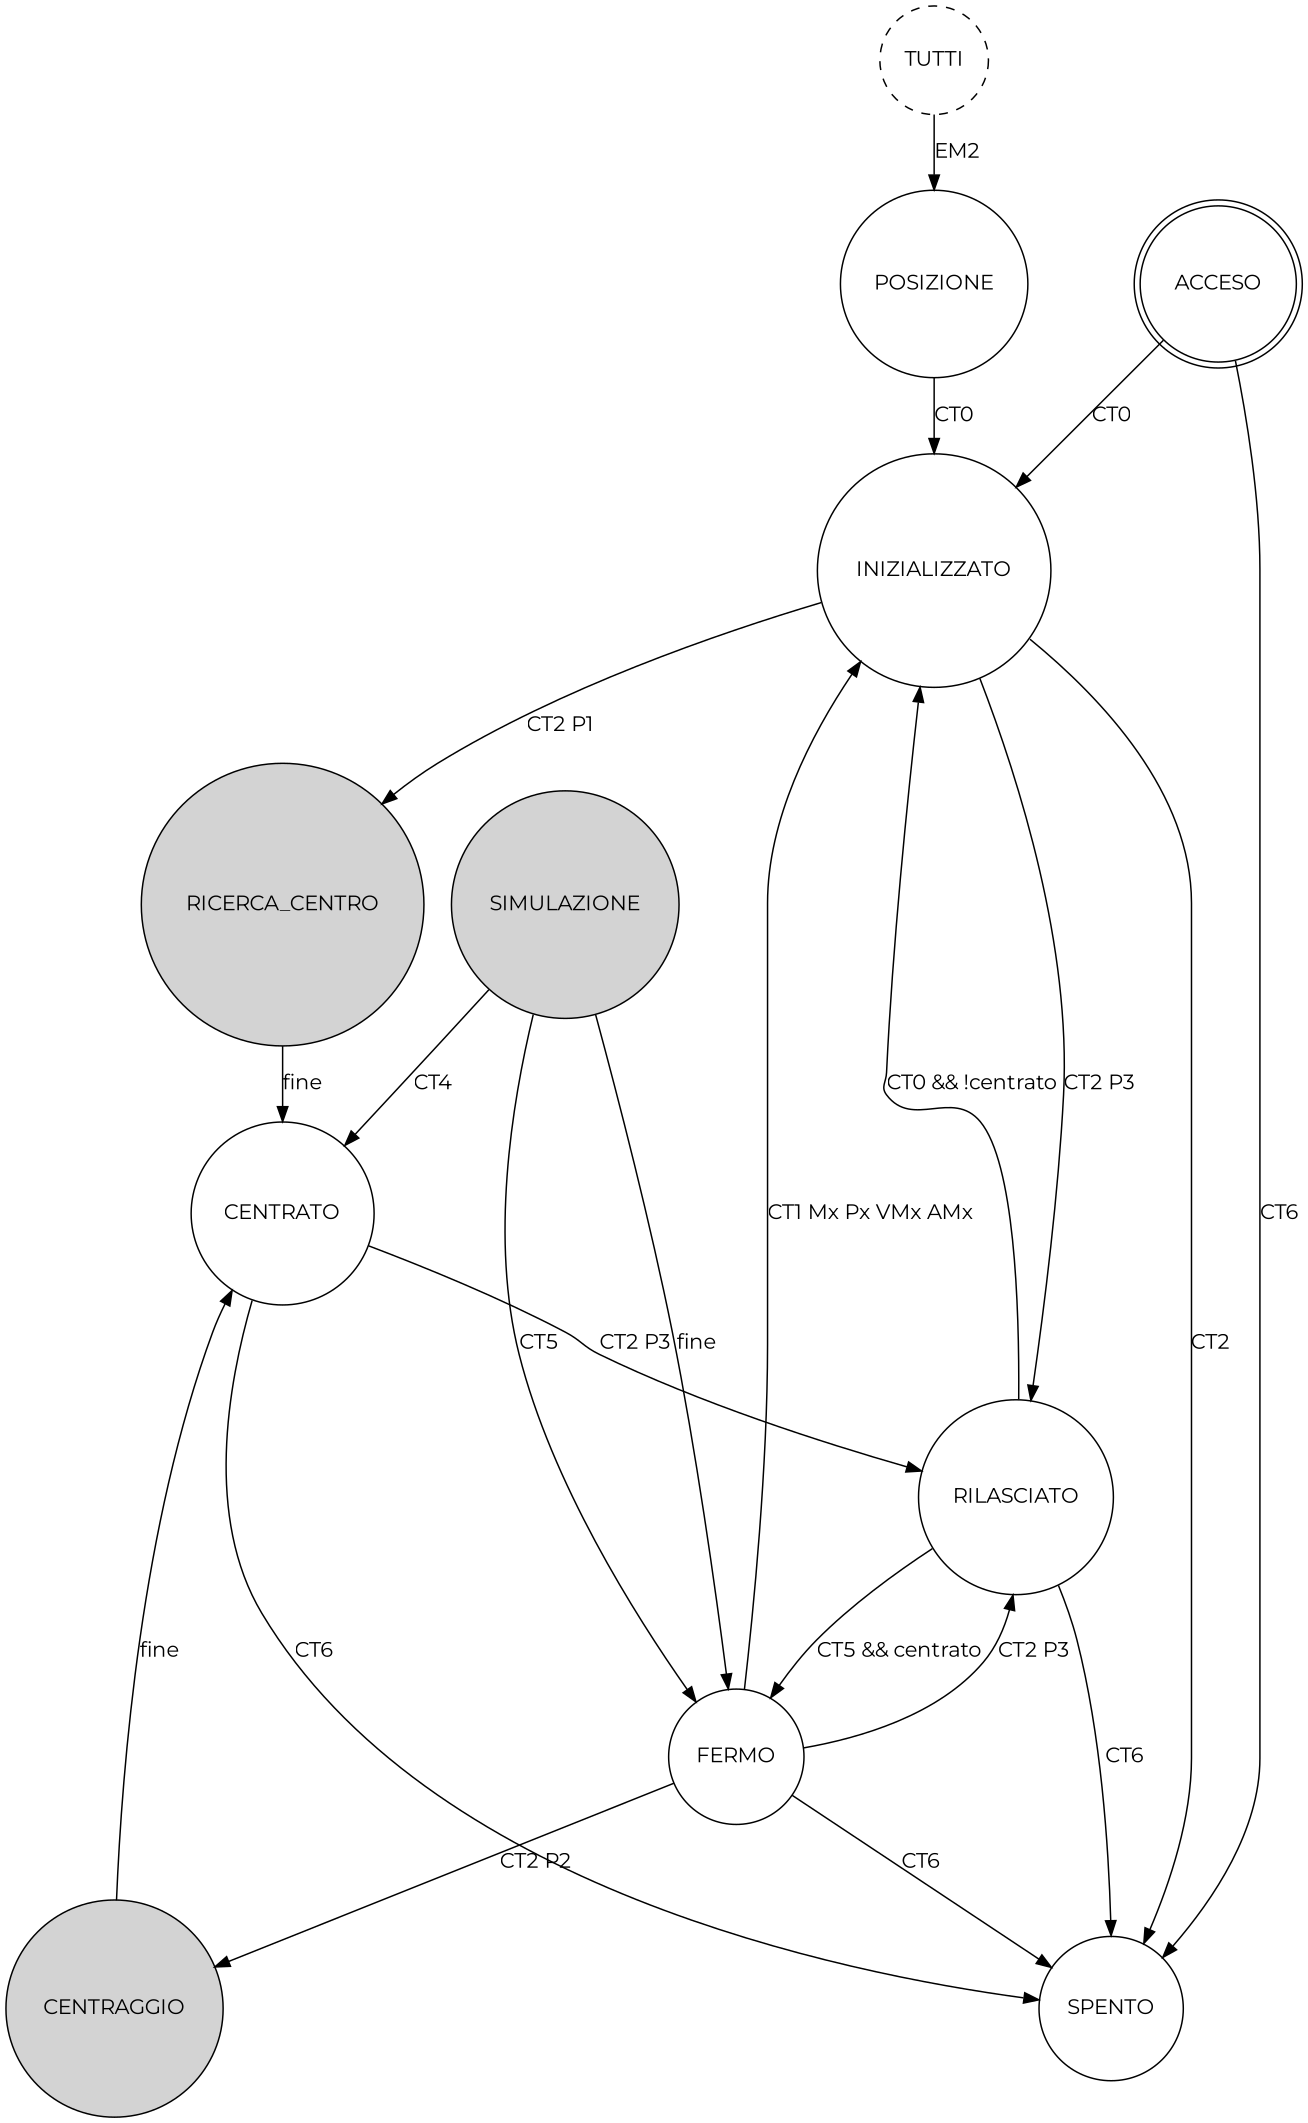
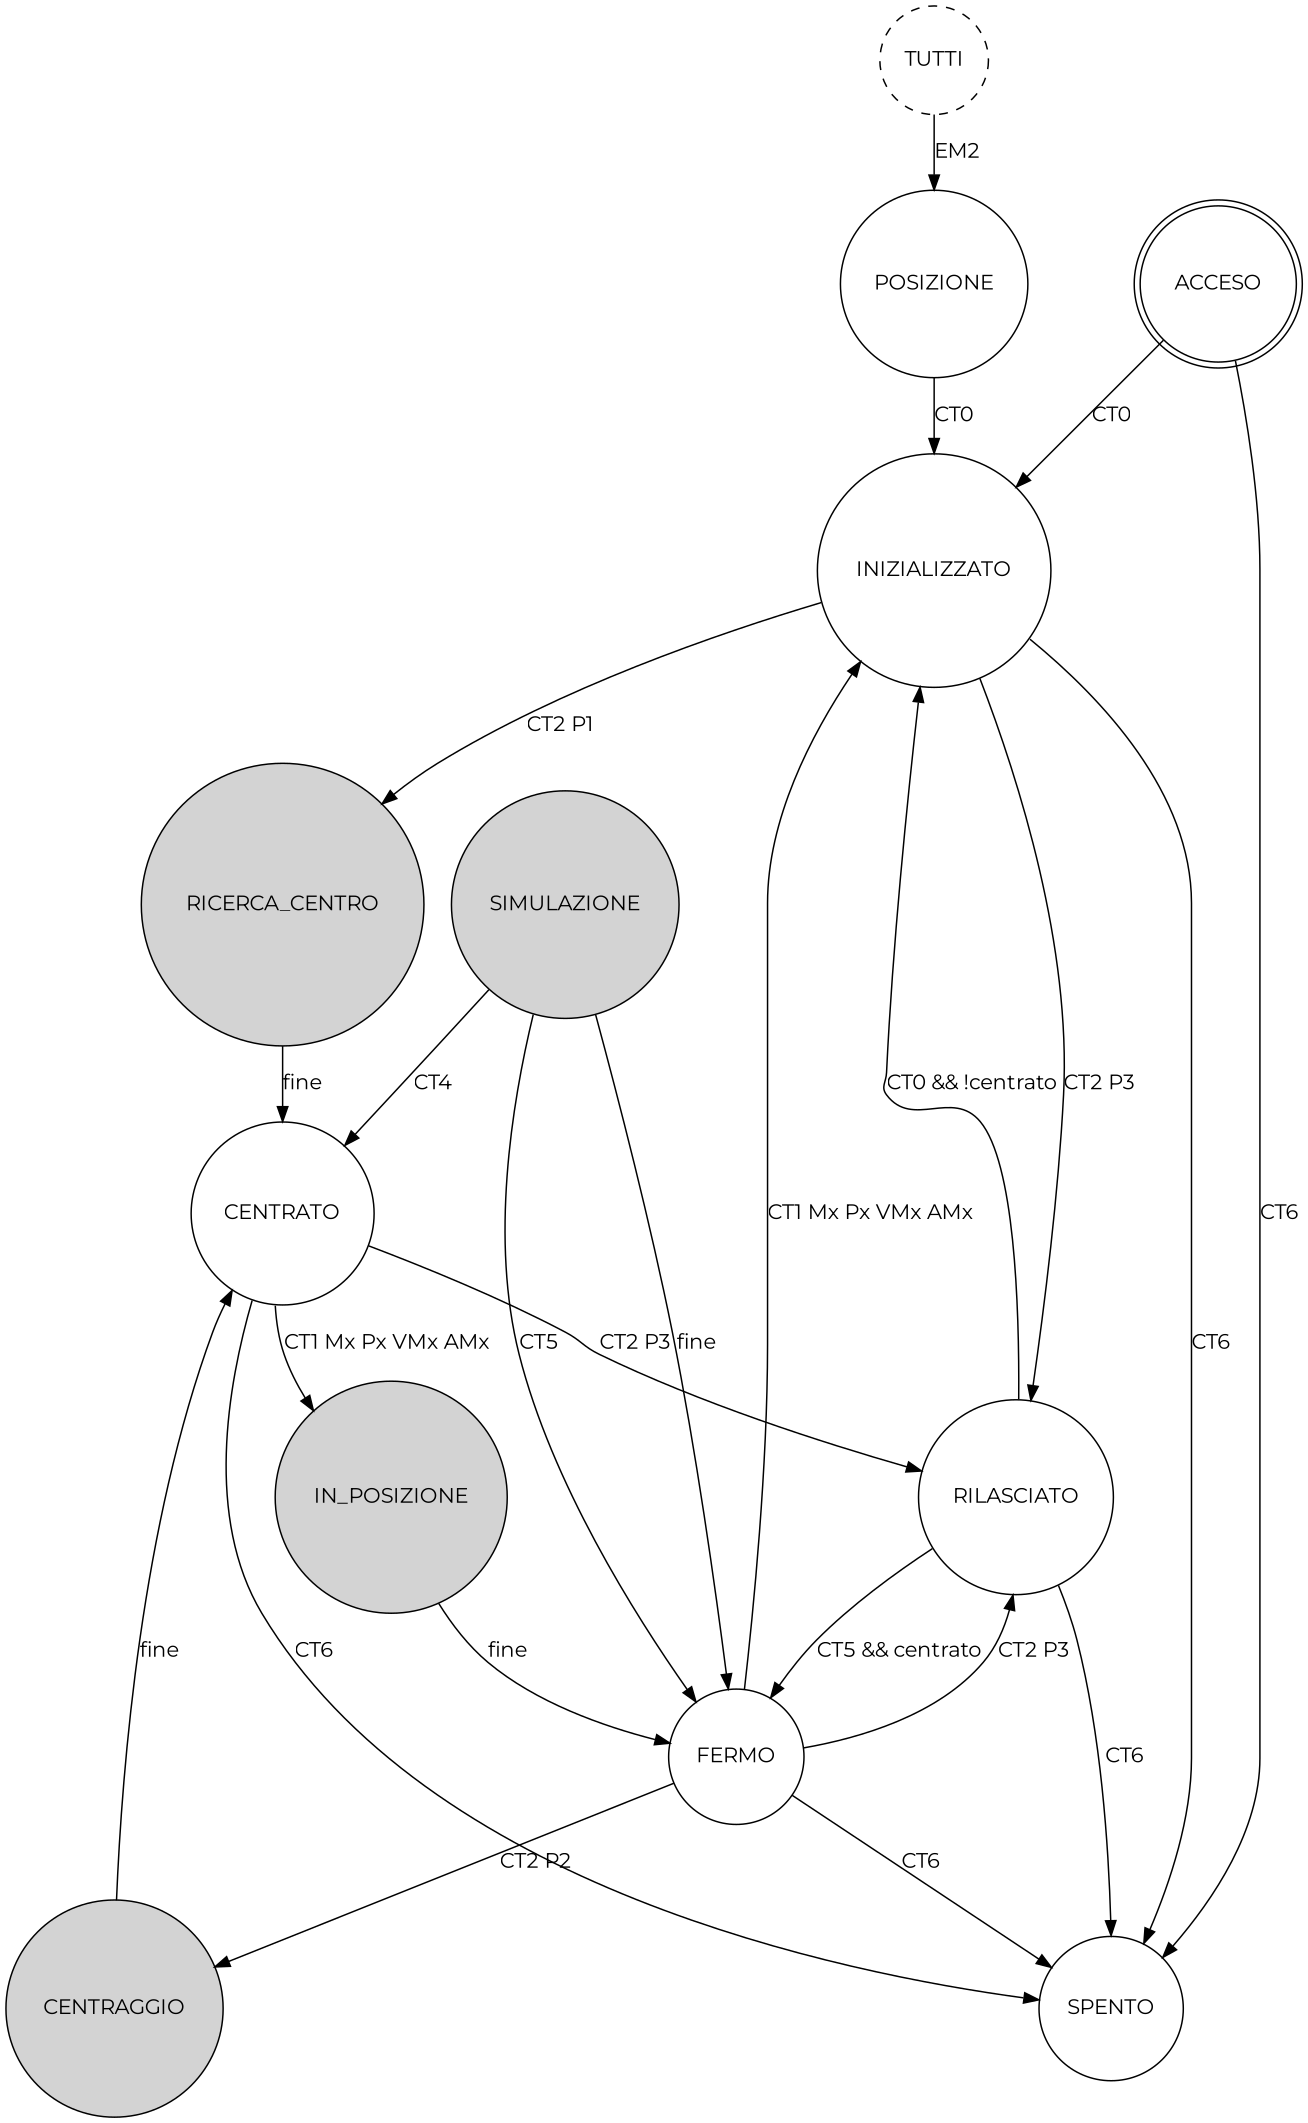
  digraph {
    fontname=Montserrat
    rankdir=TB
    node [fontname=Montserrat shape=circle style=solid]
    edge [fontname=Montserrat]
    ACCESO [shape=doublecircle style=""]
    INIZIALIZZATO [regular=1]
    SPENTO [regular=1]
    RICERCA_CENTRO [style=filled]
    RILASCIATO [regular=1]
    SIMULAZIONE [style=filled]
    FERMO [regular=1]
    CENTRATO [regular=1]
    CENTRAGGIO [style=filled]
+   IN_POSIZIONE [style=filled]
    TUTTI [style=dashed]
    n12 [label=POSIZIONE regular=1]
    ACCESO -> INIZIALIZZATO [label=CT0]
    ACCESO -> SPENTO [label=CT6]
-   INIZIALIZZATO -> SPENTO [label=CT2]
+   INIZIALIZZATO -> SPENTO [label=CT6]
    INIZIALIZZATO -> RICERCA_CENTRO [label="CT2 P1"]
    INIZIALIZZATO -> RILASCIATO [label="CT2 P3"]
    RICERCA_CENTRO -> CENTRATO [label=fine]
    RILASCIATO -> INIZIALIZZATO [label="CT0 && !centrato"]
    RILASCIATO -> SPENTO [label=CT6]
    RILASCIATO -> FERMO [label="CT5 && centrato"]
    SIMULAZIONE -> FERMO [label=fine]
    SIMULAZIONE -> FERMO [label=CT5]
    SIMULAZIONE -> CENTRATO [label=CT4]
    FERMO -> INIZIALIZZATO [label="CT1 Mx Px VMx AMx"]
    FERMO -> SPENTO [label=CT6]
    FERMO -> RILASCIATO [label="CT2 P3"]
    FERMO -> CENTRAGGIO [label="CT2 P2"]
    CENTRATO -> SPENTO [label=CT6]
    CENTRATO -> RILASCIATO [label="CT2 P3"]
+   CENTRATO -> IN_POSIZIONE [label="CT1 Mx Px VMx AMx"]
    CENTRAGGIO -> CENTRATO [label=fine]
+   IN_POSIZIONE -> FERMO [label=fine]
    TUTTI -> n12 [label=EM2]
    n12 -> INIZIALIZZATO [label=CT0]
  }
